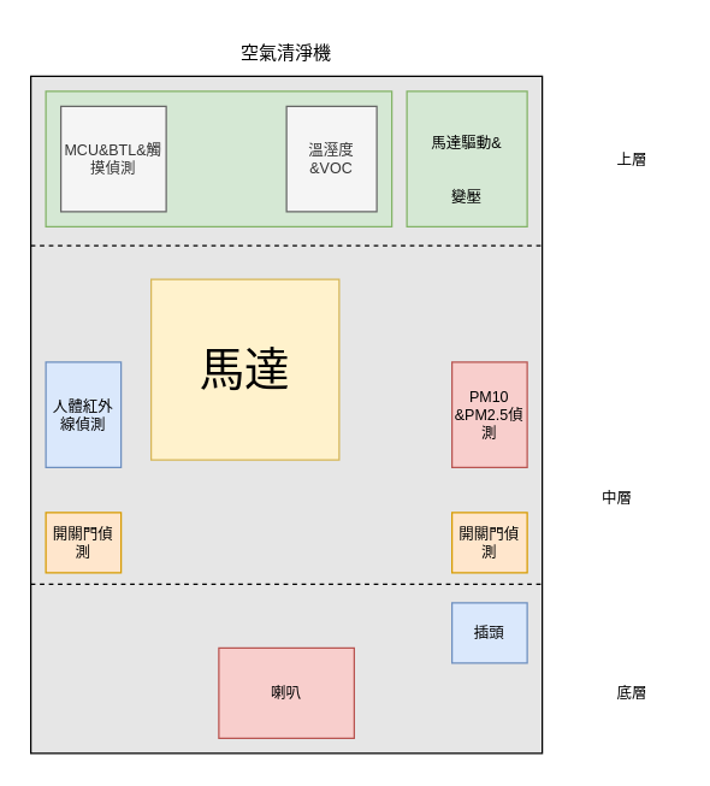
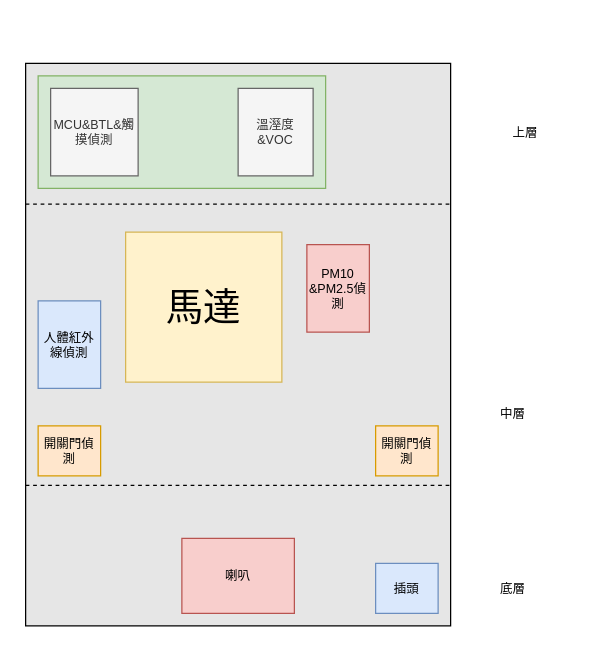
  <mxCell id="0" />
  <mxCell id="1" parent="0" />
  <mxCell id="2" value="" style="rounded=0;whiteSpace=wrap;html=1;fontFamily=Helvetica;fillColor=#E6E6E6;" vertex="1" parent="1"><mxGeometry x="20" y="50" width="340" height="450" as="geometry" /></mxCell>
- <mxCell id="3" value="空氣清淨機" style="text;html=1;strokeColor=none;fillColor=none;align=center;verticalAlign=middle;whiteSpace=wrap;rounded=0;fontFamily=Helvetica;" vertex="1" parent="1"><mxGeometry x="150" y="20" width="80" height="30" as="geometry" /></mxCell>
  <mxCell id="4" value="" style="endArrow=none;dashed=1;html=1;rounded=0;entryX=1;entryY=0.25;entryDx=0;entryDy=0;exitX=0;exitY=0.25;exitDx=0;exitDy=0;fontFamily=Helvetica;" edge="1" parent="1" source="2" target="2"><mxGeometry width="50" height="50" relative="1" as="geometry"><mxPoint x="230" y="290" as="sourcePoint" /><mxPoint x="280" y="240" as="targetPoint" /></mxGeometry></mxCell>
  <mxCell id="5" value="" style="endArrow=none;dashed=1;html=1;rounded=0;entryX=1;entryY=0.75;entryDx=0;entryDy=0;exitX=0;exitY=0.75;exitDx=0;exitDy=0;fontFamily=Helvetica;" edge="1" parent="1" source="2" target="2"><mxGeometry width="50" height="50" relative="1" as="geometry"><mxPoint x="30" y="420" as="sourcePoint" /><mxPoint x="370" y="420" as="targetPoint" /></mxGeometry></mxCell>
  <mxCell id="6" value="&lt;font style=&quot;font-size: 30px;&quot;&gt;馬達&lt;/font&gt;" style="whiteSpace=wrap;html=1;aspect=fixed;fillColor=#fff2cc;fontFamily=Helvetica;strokeColor=#d6b656;" vertex="1" parent="1"><mxGeometry x="100" y="185" width="125" height="120" as="geometry" /></mxCell>
  <mxCell id="7" value="" style="rounded=0;whiteSpace=wrap;html=1;fontSize=30;fillColor=#d5e8d4;fontFamily=Helvetica;strokeColor=#82b366;" vertex="1" parent="1"><mxGeometry x="30" y="60" width="230" height="90" as="geometry" /></mxCell>
- <mxCell id="8" value="&lt;font size=&quot;1&quot;&gt;馬達驅動&amp;amp;&lt;br&gt;變壓&lt;br&gt;&lt;/font&gt;" style="rounded=0;whiteSpace=wrap;html=1;fontSize=30;fillColor=#d5e8d4;spacing=2;fontFamily=Helvetica;strokeColor=#82b366;" vertex="1" parent="1"><mxGeometry x="270" y="60" width="80" height="90" as="geometry" /></mxCell>
  <mxCell id="9" value="MCU&amp;amp;BTL&amp;amp;觸摸偵測" style="rounded=0;whiteSpace=wrap;html=1;fontFamily=Helvetica;fontSize=10;fillColor=#f5f5f5;fontColor=#333333;strokeColor=#666666;" vertex="1" parent="1"><mxGeometry x="40" y="70" width="70" height="70" as="geometry" /></mxCell>
  <mxCell id="10" value="溫溼度&amp;amp;VOC" style="rounded=0;whiteSpace=wrap;html=1;fontFamily=Helvetica;fontSize=10;fillColor=#f5f5f5;fontColor=#333333;strokeColor=#666666;" vertex="1" parent="1"><mxGeometry x="190" y="70" width="60" height="70" as="geometry" /></mxCell>
  <mxCell id="11" value="人體紅外線偵測" style="rounded=0;whiteSpace=wrap;html=1;fontFamily=Helvetica;fontSize=10;fillColor=#dae8fc;strokeColor=#6c8ebf;" vertex="1" parent="1"><mxGeometry x="30" y="240" width="50" height="70" as="geometry" /></mxCell>
- <mxCell id="12" value="PM10&lt;br&gt;&amp;amp;PM2.5偵測" style="rounded=0;whiteSpace=wrap;html=1;fontFamily=Helvetica;fontSize=10;fillColor=#f8cecc;strokeColor=#b85450;" vertex="1" parent="1"><mxGeometry x="300" y="240" width="50" height="70" as="geometry" /></mxCell>
+ <mxCell id="12" value="PM10&lt;br&gt;&amp;amp;PM2.5偵測" style="rounded=0;whiteSpace=wrap;html=1;fontFamily=Helvetica;fontSize=10;fillColor=#f8cecc;strokeColor=#b85450;" vertex="1" parent="1"><mxGeometry x="245" y="195" width="50" height="70" as="geometry" /></mxCell>
  <mxCell id="13" value="開關門偵測" style="rounded=0;whiteSpace=wrap;html=1;fontFamily=Helvetica;fontSize=10;fillColor=#ffe6cc;strokeColor=#d79b00;" vertex="1" parent="1"><mxGeometry x="30" y="340" width="50" height="40" as="geometry" /></mxCell>
  <mxCell id="14" value="開關門偵測" style="rounded=0;whiteSpace=wrap;html=1;fontFamily=Helvetica;fontSize=10;fillColor=#ffe6cc;strokeColor=#d79b00;" vertex="1" parent="1"><mxGeometry x="300" y="340" width="50" height="40" as="geometry" /></mxCell>
  <mxCell id="15" value="喇叭" style="rounded=0;whiteSpace=wrap;html=1;fontFamily=Helvetica;fontSize=10;fillColor=#f8cecc;strokeColor=#b85450;" vertex="1" parent="1"><mxGeometry x="145" y="430" width="90" height="60" as="geometry" /></mxCell>
- <mxCell id="16" value="插頭" style="rounded=0;whiteSpace=wrap;html=1;fontFamily=Helvetica;fontSize=10;fillColor=#dae8fc;strokeColor=#6c8ebf;" vertex="1" parent="1"><mxGeometry x="300" y="400" width="50" height="40" as="geometry" /></mxCell>
+ <mxCell id="16" value="插頭" style="rounded=0;whiteSpace=wrap;html=1;fontFamily=Helvetica;fontSize=10;fillColor=#dae8fc;strokeColor=#6c8ebf;" vertex="1" parent="1"><mxGeometry x="300" y="450" width="50" height="40" as="geometry" /></mxCell>
  <mxCell id="17" value="上層" style="text;html=1;strokeColor=none;fillColor=none;align=center;verticalAlign=middle;whiteSpace=wrap;rounded=0;fontFamily=Helvetica;fontSize=10;" vertex="1" parent="1"><mxGeometry x="390" y="90" width="60" height="30" as="geometry" /></mxCell>
  <mxCell id="18" value="中層" style="text;html=1;strokeColor=none;fillColor=none;align=center;verticalAlign=middle;whiteSpace=wrap;rounded=0;fontFamily=Helvetica;fontSize=10;" vertex="1" parent="1"><mxGeometry x="380" y="315" width="60" height="30" as="geometry" /></mxCell>
- <mxCell id="19" value="底層" style="text;html=1;strokeColor=none;fillColor=none;align=center;verticalAlign=middle;whiteSpace=wrap;rounded=0;fontFamily=Helvetica;fontSize=10;" vertex="1" parent="1"><mxGeometry x="390" y="445" width="60" height="30" as="geometry" /></mxCell>
+ <mxCell id="19" value="底層" style="text;html=1;strokeColor=none;fillColor=none;align=center;verticalAlign=middle;whiteSpace=wrap;rounded=0;fontFamily=Helvetica;fontSize=10;" vertex="1" parent="1"><mxGeometry x="380" y="455" width="60" height="30" as="geometry" /></mxCell>
